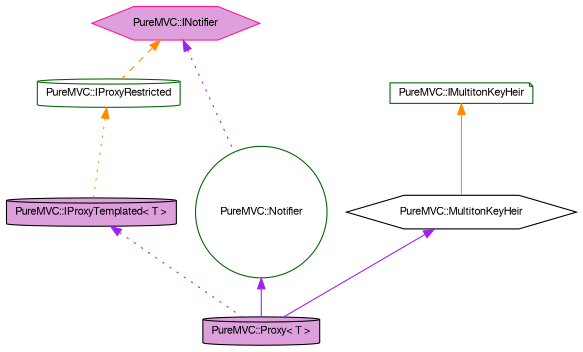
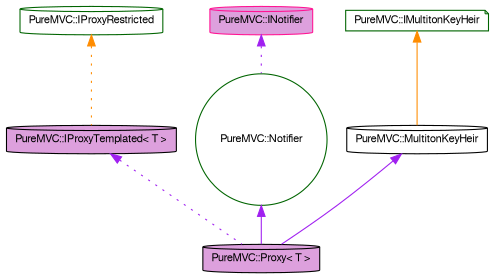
  digraph {
    node [color=black fillcolor=white fontname=FreeSans fontsize=10 shape=cylinder style=filled]
    edge [color=purple dir=back fontname=FreeSans fontsize=10 labelfontname=FreeSans labelfontsize=10 style=dotted]
    n1 [fillcolor=plum fontcolor=black height=0.2 label="PureMVC::Proxy\< T \>" width=0.4]
    n2 [fillcolor=plum height=0.2 label="PureMVC::IProxyTemplated\< T \>" width=0.4]
    n3 [color=darkgreen height=0.2 label="PureMVC::IProxyRestricted" width=0.4]
-   n4 [color=deeppink fillcolor=plum height=0.2 label="PureMVC::INotifier" shape=hexagon width=0.4]
+   n4 [color=deeppink fillcolor=plum height=0.2 label="PureMVC::INotifier" width=0.4]
    n5 [color=darkgreen height=0.2 label="PureMVC::Notifier" shape=circle width=0.4]
-   n6 [height=0.2 label="PureMVC::MultitonKeyHeir" shape=hexagon width=0.4]
+   n6 [height=0.2 label="PureMVC::MultitonKeyHeir" width=0.4]
    n7 [color=darkgreen height=0.2 label="PureMVC::IMultitonKeyHeir" shape=note width=0.4]
    n2 -> n1
    n3 -> n2 [color=darkorange]
-   n4 -> n3 [color=darkorange style=dashed]
    n4 -> n5
    n5 -> n1 [style=solid]
    n6 -> n1 [style=solid]
    n7 -> n6 [color=darkorange style=solid]
  }
